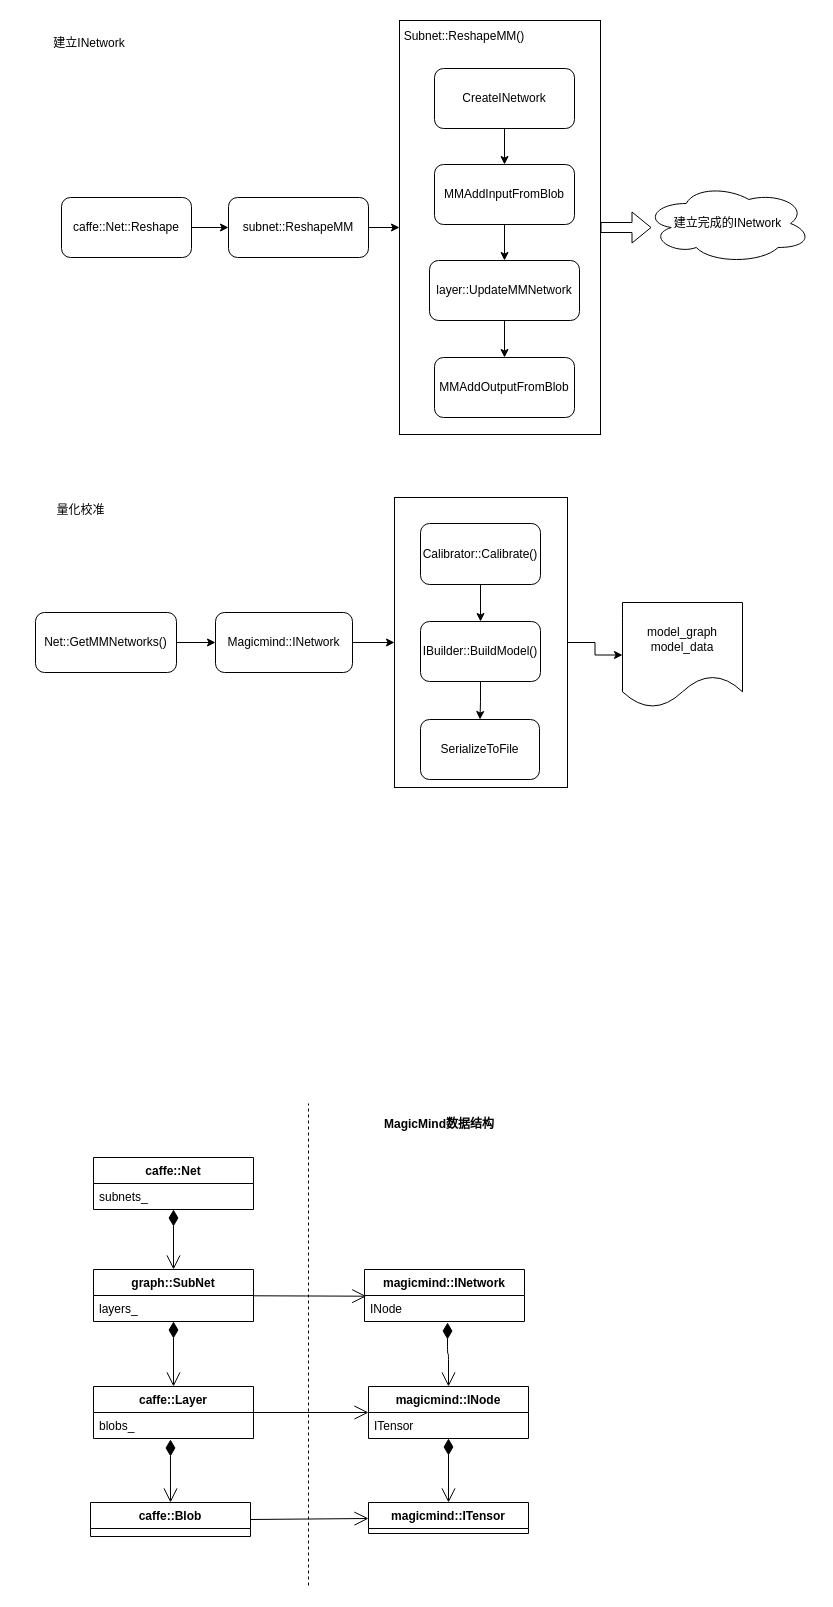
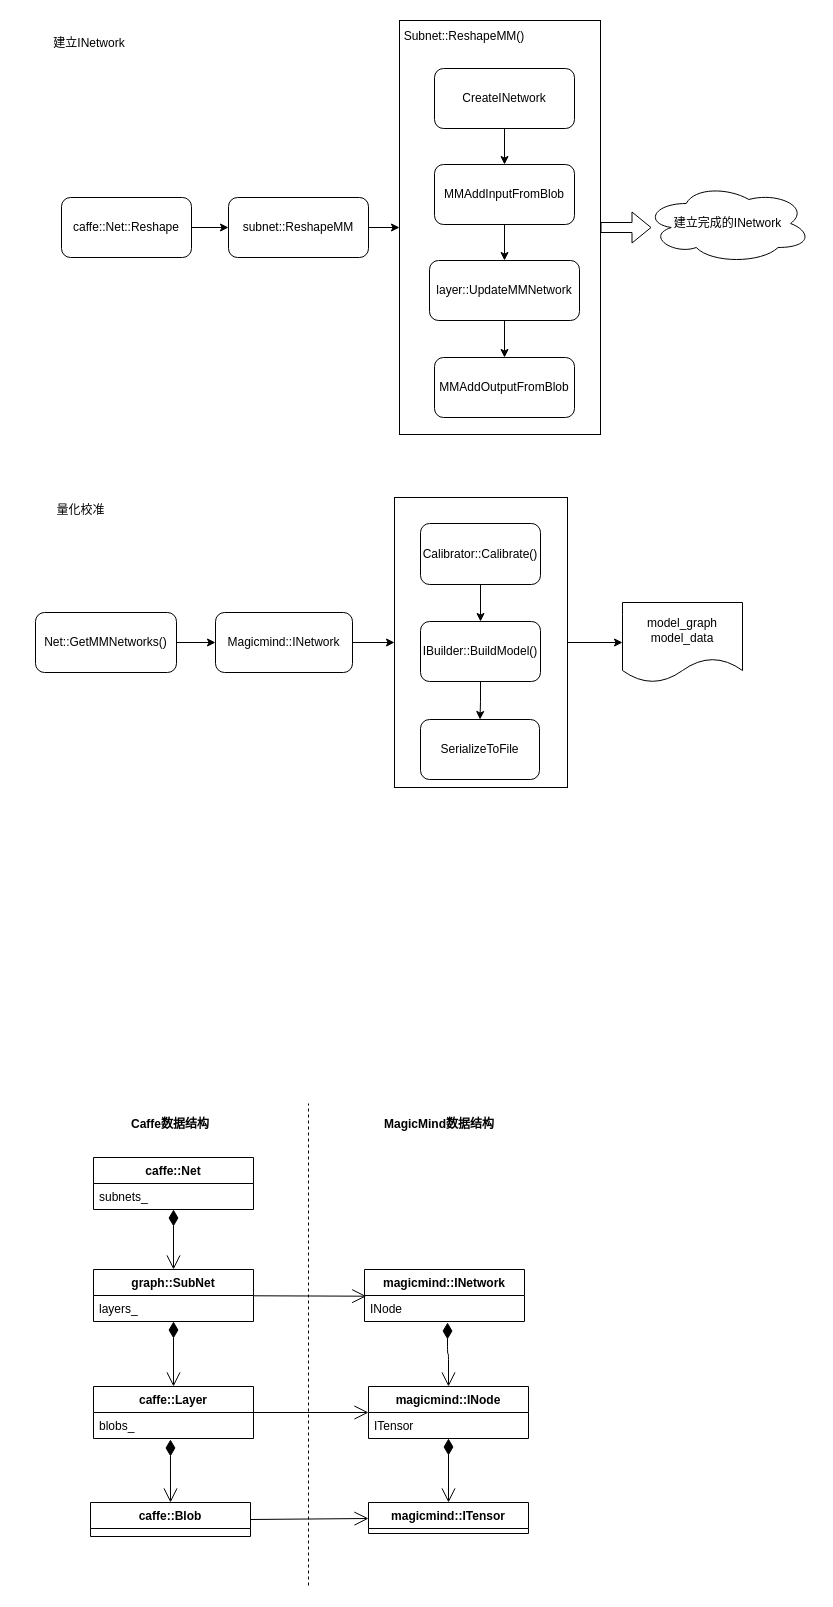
  <mxCell id="0" />
  <mxCell id="1" parent="0" />
  <mxCell id="2" value="" style="edgeStyle=orthogonalEdgeStyle;rounded=0;orthogonalLoop=1;jettySize=auto;html=1;" edge="1" parent="1" source="3" target="26"><mxGeometry relative="1" as="geometry" /></mxCell>
  <mxCell id="3" value="" style="rounded=0;whiteSpace=wrap;html=1;" vertex="1" parent="1"><mxGeometry x="394" y="497" width="173" height="290" as="geometry" /></mxCell>
  <mxCell id="4" value="" style="rounded=0;whiteSpace=wrap;html=1;" parent="1" vertex="1"><mxGeometry x="399" y="20" width="201" height="414" as="geometry" /></mxCell>
  <mxCell id="5" value="" style="edgeStyle=orthogonalEdgeStyle;rounded=0;orthogonalLoop=1;jettySize=auto;html=1;" parent="1" source="6" target="8" edge="1"><mxGeometry relative="1" as="geometry" /></mxCell>
  <mxCell id="6" value="caffe::Net::Reshape" style="rounded=1;whiteSpace=wrap;html=1;" parent="1" vertex="1"><mxGeometry x="61" y="197" width="130" height="60" as="geometry" /></mxCell>
  <mxCell id="7" style="edgeStyle=orthogonalEdgeStyle;rounded=0;orthogonalLoop=1;jettySize=auto;html=1;entryX=0;entryY=0.5;entryDx=0;entryDy=0;" parent="1" source="8" target="4" edge="1"><mxGeometry relative="1" as="geometry" /></mxCell>
  <mxCell id="8" value="subnet::ReshapeMM" style="whiteSpace=wrap;html=1;rounded=1;" parent="1" vertex="1"><mxGeometry x="228" y="197" width="140" height="60" as="geometry" /></mxCell>
  <mxCell id="9" style="edgeStyle=orthogonalEdgeStyle;rounded=0;orthogonalLoop=1;jettySize=auto;html=1;entryX=0.5;entryY=0;entryDx=0;entryDy=0;" edge="1" parent="1" source="10" target="13"><mxGeometry relative="1" as="geometry" /></mxCell>
  <mxCell id="10" value="layer::UpdateMMNetwork" style="whiteSpace=wrap;html=1;rounded=1;" parent="1" vertex="1"><mxGeometry x="429" y="260" width="150" height="60" as="geometry" /></mxCell>
  <mxCell id="11" value="" style="edgeStyle=orthogonalEdgeStyle;rounded=0;orthogonalLoop=1;jettySize=auto;html=1;" edge="1" parent="1" source="12" target="10"><mxGeometry relative="1" as="geometry" /></mxCell>
  <mxCell id="12" value="MMAddInputFromBlob" style="whiteSpace=wrap;html=1;rounded=1;" parent="1" vertex="1"><mxGeometry x="434" y="164" width="140" height="60" as="geometry" /></mxCell>
  <mxCell id="13" value="MMAddOutputFromBlob" style="whiteSpace=wrap;html=1;rounded=1;" parent="1" vertex="1"><mxGeometry x="434" y="357" width="140" height="60" as="geometry" /></mxCell>
  <mxCell id="14" value="" style="edgeStyle=orthogonalEdgeStyle;rounded=0;orthogonalLoop=1;jettySize=auto;html=1;" edge="1" parent="1" source="15" target="12"><mxGeometry relative="1" as="geometry" /></mxCell>
  <mxCell id="15" value="CreateINetwork" style="whiteSpace=wrap;html=1;rounded=1;" parent="1" vertex="1"><mxGeometry x="434" y="68" width="140" height="60" as="geometry" /></mxCell>
  <mxCell id="16" value="" style="edgeStyle=orthogonalEdgeStyle;rounded=0;orthogonalLoop=1;jettySize=auto;html=1;" parent="1" source="17" target="19" edge="1"><mxGeometry relative="1" as="geometry" /></mxCell>
  <mxCell id="17" value="Net::GetMMNetworks()" style="rounded=1;whiteSpace=wrap;html=1;" parent="1" vertex="1"><mxGeometry x="35" y="612" width="141" height="60" as="geometry" /></mxCell>
  <mxCell id="18" style="edgeStyle=orthogonalEdgeStyle;rounded=0;orthogonalLoop=1;jettySize=auto;html=1;entryX=0;entryY=0.5;entryDx=0;entryDy=0;" edge="1" parent="1" source="19" target="3"><mxGeometry relative="1" as="geometry" /></mxCell>
  <mxCell id="19" value="Magicmind::INetwork" style="whiteSpace=wrap;html=1;rounded=1;" parent="1" vertex="1"><mxGeometry x="215" y="612" width="137" height="60" as="geometry" /></mxCell>
  <mxCell id="20" value="Subnet::ReshapeMM()" style="text;html=1;strokeColor=none;fillColor=none;align=center;verticalAlign=middle;whiteSpace=wrap;rounded=0;" parent="1" vertex="1"><mxGeometry x="444" y="26" width="40" height="20" as="geometry" /></mxCell>
  <mxCell id="21" value="" style="edgeStyle=orthogonalEdgeStyle;rounded=0;orthogonalLoop=1;jettySize=auto;html=1;" edge="1" parent="1" source="22" target="24"><mxGeometry relative="1" as="geometry" /></mxCell>
  <mxCell id="22" value="Calibrator::Calibrate()" style="whiteSpace=wrap;html=1;rounded=1;" vertex="1" parent="1"><mxGeometry x="420" y="523" width="120" height="61" as="geometry" /></mxCell>
  <mxCell id="23" value="" style="edgeStyle=orthogonalEdgeStyle;rounded=0;orthogonalLoop=1;jettySize=auto;html=1;" edge="1" parent="1" source="24" target="25"><mxGeometry relative="1" as="geometry" /></mxCell>
  <mxCell id="24" value="IBuilder::BuildModel()" style="whiteSpace=wrap;html=1;rounded=1;" vertex="1" parent="1"><mxGeometry x="420" y="621" width="120" height="60" as="geometry" /></mxCell>
  <mxCell id="25" value="SerializeToFile" style="whiteSpace=wrap;html=1;rounded=1;" vertex="1" parent="1"><mxGeometry x="420" y="719" width="119" height="60" as="geometry" /></mxCell>
- <mxCell id="26" value="model_graph&lt;br&gt;model_data" style="shape=document;whiteSpace=wrap;html=1;boundedLbl=1;rounded=0;" vertex="1" parent="1"><mxGeometry x="622" y="602" width="120" height="105" as="geometry" /></mxCell>
+ <mxCell id="26" value="model_graph&lt;br&gt;model_data" style="shape=document;whiteSpace=wrap;html=1;boundedLbl=1;rounded=0;" vertex="1" parent="1"><mxGeometry x="622" y="602" width="120" height="80" as="geometry" /></mxCell>
  <mxCell id="27" value="建立INetwork" style="text;html=1;strokeColor=none;fillColor=none;align=center;verticalAlign=middle;whiteSpace=wrap;rounded=0;" vertex="1" parent="1"><mxGeometry x="20" y="33" width="138" height="20" as="geometry" /></mxCell>
  <mxCell id="28" value="量化校准" style="text;html=1;align=center;verticalAlign=middle;resizable=0;points=[];autosize=1;" vertex="1" parent="1"><mxGeometry x="51" y="501" width="58" height="18" as="geometry" /></mxCell>
  <mxCell id="29" value="" style="shape=flexArrow;endArrow=classic;html=1;exitX=1;exitY=0.5;exitDx=0;exitDy=0;" edge="1" parent="1" source="4"><mxGeometry width="50" height="50" relative="1" as="geometry"><mxPoint x="617" y="233" as="sourcePoint" /><mxPoint x="651" y="227" as="targetPoint" /></mxGeometry></mxCell>
  <mxCell id="30" value="建立完成的INetwork" style="ellipse;shape=cloud;whiteSpace=wrap;html=1;" vertex="1" parent="1"><mxGeometry x="644" y="183" width="167" height="80" as="geometry" /></mxCell>
  <mxCell id="31" value="caffe::Net" style="swimlane;fontStyle=1;align=center;verticalAlign=top;childLayout=stackLayout;horizontal=1;startSize=26;horizontalStack=0;resizeParent=1;resizeParentMax=0;resizeLast=0;collapsible=1;marginBottom=0;" vertex="1" parent="1"><mxGeometry x="93" y="1157" width="160" height="52" as="geometry" /></mxCell>
  <mxCell id="32" value="subnets_" style="text;strokeColor=none;fillColor=none;align=left;verticalAlign=top;spacingLeft=4;spacingRight=4;overflow=hidden;rotatable=0;points=[[0,0.5],[1,0.5]];portConstraint=eastwest;" vertex="1" parent="31"><mxGeometry y="26" width="160" height="26" as="geometry" /></mxCell>
  <mxCell id="33" value="graph::SubNet" style="swimlane;fontStyle=1;align=center;verticalAlign=top;childLayout=stackLayout;horizontal=1;startSize=26;horizontalStack=0;resizeParent=1;resizeParentMax=0;resizeLast=0;collapsible=1;marginBottom=0;" vertex="1" parent="1"><mxGeometry x="93" y="1269" width="160" height="52" as="geometry" /></mxCell>
  <mxCell id="34" value="layers_" style="text;strokeColor=none;fillColor=none;align=left;verticalAlign=top;spacingLeft=4;spacingRight=4;overflow=hidden;rotatable=0;points=[[0,0.5],[1,0.5]];portConstraint=eastwest;" vertex="1" parent="33"><mxGeometry y="26" width="160" height="26" as="geometry" /></mxCell>
  <mxCell id="35" value="" style="endArrow=open;html=1;endSize=12;startArrow=diamondThin;startSize=14;startFill=1;edgeStyle=orthogonalEdgeStyle;align=left;verticalAlign=bottom;exitX=0.5;exitY=1;exitDx=0;exitDy=0;" edge="1" parent="1" target="33" source="31"><mxGeometry x="-0.308" y="7" relative="1" as="geometry"><mxPoint x="173" y="1217" as="sourcePoint" /><mxPoint x="339" y="1234" as="targetPoint" /><Array as="points" /><mxPoint as="offset" /></mxGeometry></mxCell>
  <mxCell id="36" value="caffe::Layer" style="swimlane;fontStyle=1;align=center;verticalAlign=top;childLayout=stackLayout;horizontal=1;startSize=26;horizontalStack=0;resizeParent=1;resizeParentMax=0;resizeLast=0;collapsible=1;marginBottom=0;" vertex="1" parent="1"><mxGeometry x="93" y="1386" width="160" height="52" as="geometry" /></mxCell>
  <mxCell id="37" value="blobs_" style="text;strokeColor=none;fillColor=none;align=left;verticalAlign=top;spacingLeft=4;spacingRight=4;overflow=hidden;rotatable=0;points=[[0,0.5],[1,0.5]];portConstraint=eastwest;" vertex="1" parent="36"><mxGeometry y="26" width="160" height="26" as="geometry" /></mxCell>
  <mxCell id="38" value="" style="endArrow=open;html=1;endSize=12;startArrow=diamondThin;startSize=14;startFill=1;edgeStyle=orthogonalEdgeStyle;align=left;verticalAlign=bottom;exitX=0.5;exitY=1;exitDx=0;exitDy=0;entryX=0.5;entryY=0;entryDx=0;entryDy=0;" edge="1" parent="1" source="33" target="36"><mxGeometry x="-0.088" y="6" relative="1" as="geometry"><mxPoint x="194" y="1357" as="sourcePoint" /><mxPoint x="354" y="1357" as="targetPoint" /><mxPoint as="offset" /></mxGeometry></mxCell>
  <mxCell id="39" value="magicmind::INetwork" style="swimlane;fontStyle=1;align=center;verticalAlign=top;childLayout=stackLayout;horizontal=1;startSize=26;horizontalStack=0;resizeParent=1;resizeParentMax=0;resizeLast=0;collapsible=1;marginBottom=0;" vertex="1" parent="1"><mxGeometry x="364" y="1269" width="160" height="52" as="geometry" /></mxCell>
  <mxCell id="40" value="INode" style="text;strokeColor=none;fillColor=none;align=left;verticalAlign=top;spacingLeft=4;spacingRight=4;overflow=hidden;rotatable=0;points=[[0,0.5],[1,0.5]];portConstraint=eastwest;" vertex="1" parent="39"><mxGeometry y="26" width="160" height="26" as="geometry" /></mxCell>
  <mxCell id="41" value="caffe::Blob" style="swimlane;fontStyle=1;align=center;verticalAlign=top;childLayout=stackLayout;horizontal=1;startSize=26;horizontalStack=0;resizeParent=1;resizeParentMax=0;resizeLast=0;collapsible=1;marginBottom=0;" vertex="1" parent="1"><mxGeometry x="90" y="1502" width="160" height="34" as="geometry" /></mxCell>
  <mxCell id="42" value="" style="endArrow=open;html=1;endSize=12;startArrow=diamondThin;startSize=14;startFill=1;edgeStyle=orthogonalEdgeStyle;align=left;verticalAlign=bottom;exitX=0.481;exitY=1.038;exitDx=0;exitDy=0;entryX=0.5;entryY=0;entryDx=0;entryDy=0;exitPerimeter=0;" edge="1" parent="1" target="41" source="37"><mxGeometry x="-0.088" y="6" relative="1" as="geometry"><mxPoint x="170" y="1445" as="sourcePoint" /><mxPoint x="351" y="1473" as="targetPoint" /><mxPoint as="offset" /></mxGeometry></mxCell>
  <mxCell id="43" value="magicmind::INode" style="swimlane;fontStyle=1;align=center;verticalAlign=top;childLayout=stackLayout;horizontal=1;startSize=26;horizontalStack=0;resizeParent=1;resizeParentMax=0;resizeLast=0;collapsible=1;marginBottom=0;" vertex="1" parent="1"><mxGeometry x="368" y="1386" width="160" height="52" as="geometry" /></mxCell>
  <mxCell id="44" value="ITensor" style="text;strokeColor=none;fillColor=none;align=left;verticalAlign=top;spacingLeft=4;spacingRight=4;overflow=hidden;rotatable=0;points=[[0,0.5],[1,0.5]];portConstraint=eastwest;" vertex="1" parent="43"><mxGeometry y="26" width="160" height="26" as="geometry" /></mxCell>
  <mxCell id="45" value="" style="endArrow=open;html=1;endSize=12;startArrow=diamondThin;startSize=14;startFill=1;edgeStyle=orthogonalEdgeStyle;align=left;verticalAlign=bottom;exitX=0.519;exitY=1.038;exitDx=0;exitDy=0;exitPerimeter=0;" edge="1" parent="1" target="43" source="40"><mxGeometry x="-0.308" y="7" relative="1" as="geometry"><mxPoint x="448" y="1331" as="sourcePoint" /><mxPoint x="614" y="1351" as="targetPoint" /><Array as="points" /><mxPoint as="offset" /></mxGeometry></mxCell>
  <mxCell id="46" value="magicmind::ITensor" style="swimlane;fontStyle=1;align=center;verticalAlign=top;childLayout=stackLayout;horizontal=1;startSize=26;horizontalStack=0;resizeParent=1;resizeParentMax=0;resizeLast=0;collapsible=1;marginBottom=0;" vertex="1" parent="1"><mxGeometry x="368" y="1502" width="160" height="31" as="geometry" /></mxCell>
  <mxCell id="47" value="" style="endArrow=open;html=1;endSize=12;startArrow=diamondThin;startSize=14;startFill=1;edgeStyle=orthogonalEdgeStyle;align=left;verticalAlign=bottom;exitX=0.5;exitY=1;exitDx=0;exitDy=0;" edge="1" parent="1" target="46" source="43"><mxGeometry x="-0.308" y="7" relative="1" as="geometry"><mxPoint x="452" y="1456" as="sourcePoint" /><mxPoint x="618" y="1473.01" as="targetPoint" /><Array as="points" /><mxPoint as="offset" /></mxGeometry></mxCell>
  <mxCell id="48" value="MagicMind数据结构" style="text;align=center;fontStyle=1;verticalAlign=middle;spacingLeft=3;spacingRight=3;strokeColor=none;rotatable=0;points=[[0,0.5],[1,0.5]];portConstraint=eastwest;" vertex="1" parent="1"><mxGeometry x="399" y="1110" width="80" height="26" as="geometry" /></mxCell>
+ <mxCell id="49" value="Caffe数据结构" style="text;align=center;fontStyle=1;verticalAlign=middle;spacingLeft=3;spacingRight=3;strokeColor=none;rotatable=0;points=[[0,0.5],[1,0.5]];portConstraint=eastwest;" vertex="1" parent="1"><mxGeometry x="130" y="1110" width="80" height="26" as="geometry" /></mxCell>
  <mxCell id="50" value="" style="endArrow=open;endFill=1;endSize=12;html=1;entryX=0.011;entryY=0.027;entryDx=0;entryDy=0;entryPerimeter=0;exitX=1.002;exitY=0.011;exitDx=0;exitDy=0;exitPerimeter=0;" edge="1" parent="1" source="34" target="40"><mxGeometry width="160" relative="1" as="geometry"><mxPoint x="253" y="1294.31" as="sourcePoint" /><mxPoint x="413" y="1294.31" as="targetPoint" /></mxGeometry></mxCell>
  <mxCell id="51" value="" style="endArrow=open;endFill=1;endSize=12;html=1;entryX=0;entryY=0.5;entryDx=0;entryDy=0;" edge="1" parent="1" target="43"><mxGeometry width="160" relative="1" as="geometry"><mxPoint x="253" y="1412" as="sourcePoint" /><mxPoint x="375.76" y="1305.702" as="targetPoint" /></mxGeometry></mxCell>
  <mxCell id="52" value="" style="endArrow=open;endFill=1;endSize=12;html=1;exitX=1;exitY=0.5;exitDx=0;exitDy=0;" edge="1" parent="1" source="41"><mxGeometry width="160" relative="1" as="geometry"><mxPoint x="274.76" y="1315" as="sourcePoint" /><mxPoint x="368" y="1518" as="targetPoint" /></mxGeometry></mxCell>
  <mxCell id="53" value="" style="endArrow=none;dashed=1;html=1;" edge="1" parent="1"><mxGeometry width="50" height="50" relative="1" as="geometry"><mxPoint x="308" y="1585" as="sourcePoint" /><mxPoint x="308" y="1103" as="targetPoint" /></mxGeometry></mxCell>
